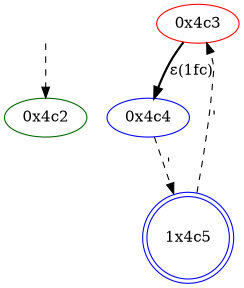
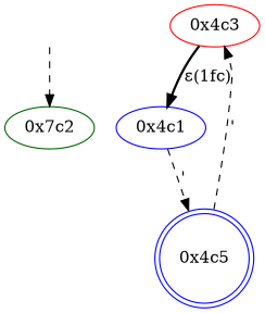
  digraph {
    node [color=blue]
    edge [style=dashed]
    fake [style=invisible color=""]
-   "0x4c2" [color=darkgreen root=true]
+   "0x4c2" [color=darkgreen root=true label="0x7c2"]
    "0x4c3" [color=red]
-   "0x4c4"
-   "0x4c5" [shape=doublecircle label="1x4c5"]
+   "0x4c4" [label="0x4c1"]
+   "0x4c5" [shape=doublecircle]
    fake -> "0x4c2"
    "0x4c3" -> "0x4c4" [label="ε(1fc)" style=bold]
    "0x4c4" -> "0x4c5" [label="'"]
    "0x4c5" -> "0x4c3" [label="'"]
  }
